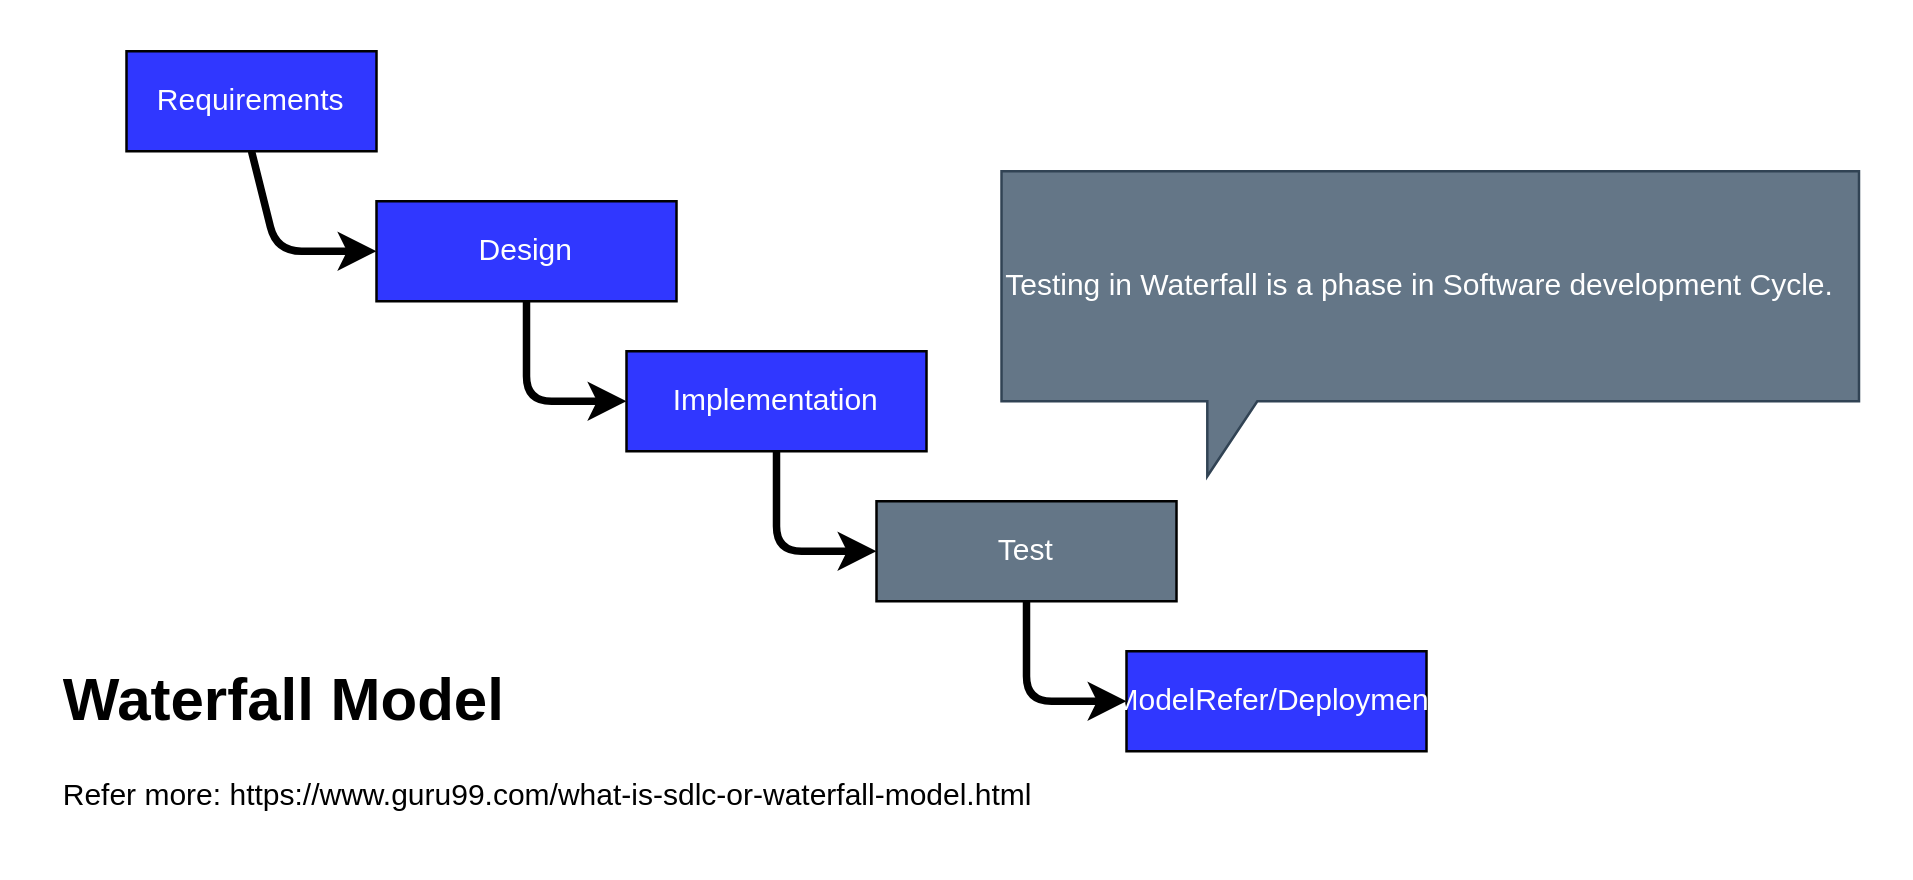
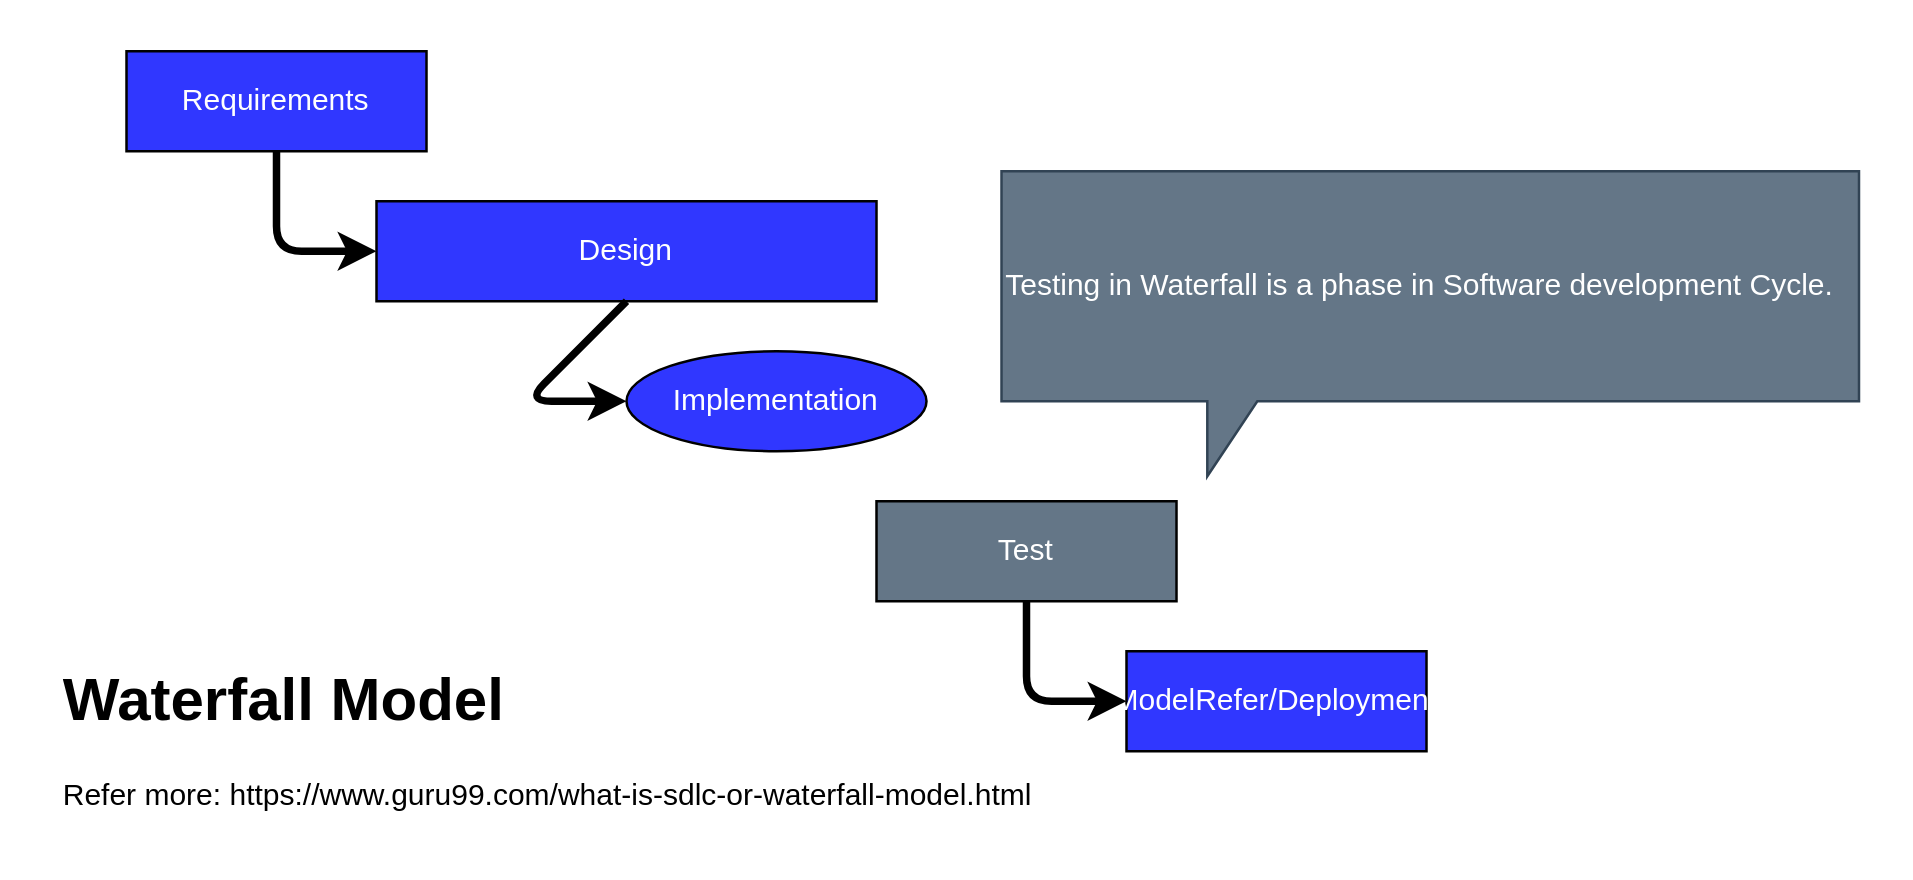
  <mxCell id="0" />
  <mxCell id="1" parent="0" />
- <mxCell id="2" value="Requirements" style="rounded=0;whiteSpace=wrap;html=1;fillColor=#3037FF;fontColor=#FFFFFF;" parent="1" vertex="1"><mxGeometry x="50" y="20" width="100" height="40" as="geometry" /></mxCell>
- <mxCell id="3" value="Design" style="rounded=0;whiteSpace=wrap;html=1;fillColor=#3037FF;fontColor=#FFFFFF;" parent="1" vertex="1"><mxGeometry x="150" y="80" width="120" height="40" as="geometry" /></mxCell>
- <mxCell id="4" value="Implementation" style="rounded=0;whiteSpace=wrap;html=1;fillColor=#3037FF;fontColor=#FFFFFF;" parent="1" vertex="1"><mxGeometry x="250" y="140" width="120" height="40" as="geometry" /></mxCell>
+ <mxCell id="2" value="Requirements" style="rounded=0;whiteSpace=wrap;html=1;fillColor=#3037FF;fontColor=#FFFFFF;" parent="1" vertex="1"><mxGeometry x="50" y="20" width="120" height="40" as="geometry" /></mxCell>
+ <mxCell id="3" value="Design" style="rounded=0;whiteSpace=wrap;html=1;fillColor=#3037FF;fontColor=#FFFFFF;" parent="1" vertex="1"><mxGeometry x="150" y="80" width="200" height="40" as="geometry" /></mxCell>
+ <mxCell id="4" value="Implementation" style="ellipse;whiteSpace=wrap;html=1;fillColor=#3037FF;fontColor=#FFFFFF;" parent="1" vertex="1"><mxGeometry x="250" y="140" width="120" height="40" as="geometry" /></mxCell>
  <mxCell id="5" value="" style="endArrow=classic;html=1;exitX=0.5;exitY=1;exitDx=0;exitDy=0;entryX=0;entryY=0.5;entryDx=0;entryDy=0;strokeWidth=3;" parent="1" source="2" target="3" edge="1"><mxGeometry width="50" height="50" relative="1" as="geometry"><mxPoint x="360" y="210" as="sourcePoint" /><mxPoint x="410" y="160" as="targetPoint" /><Array as="points"><mxPoint x="110" y="100" /></Array></mxGeometry></mxCell>
  <mxCell id="6" value="" style="endArrow=classic;html=1;exitX=0.5;exitY=1;exitDx=0;exitDy=0;entryX=0;entryY=0.5;entryDx=0;entryDy=0;strokeWidth=3;" parent="1" source="3" target="4" edge="1"><mxGeometry width="50" height="50" relative="1" as="geometry"><mxPoint x="120" y="70" as="sourcePoint" /><mxPoint x="160" y="110" as="targetPoint" /><Array as="points"><mxPoint x="210" y="160" /></Array></mxGeometry></mxCell>
  <mxCell id="7" value="Test" style="rounded=0;whiteSpace=wrap;html=1;fillColor=#647687;fontColor=#FFFFFF;" parent="1" vertex="1"><mxGeometry x="350" y="200" width="120" height="40" as="geometry" /></mxCell>
- <mxCell id="8" value="" style="endArrow=classic;html=1;exitX=0.5;exitY=1;exitDx=0;exitDy=0;entryX=0;entryY=0.5;entryDx=0;entryDy=0;strokeWidth=3;" parent="1" source="4" target="7" edge="1"><mxGeometry width="50" height="50" relative="1" as="geometry"><mxPoint x="220" y="130" as="sourcePoint" /><mxPoint x="260" y="170" as="targetPoint" /><Array as="points"><mxPoint x="310" y="220" /></Array></mxGeometry></mxCell>
  <mxCell id="9" value="&lt;h1&gt;Waterfall Model&lt;/h1&gt;&lt;p&gt;Refer more:&amp;nbsp;https://www.guru99.com/what-is-sdlc-or-waterfall-model.html&lt;/p&gt;" style="text;html=1;strokeColor=none;fillColor=none;spacing=5;spacingTop=-20;whiteSpace=wrap;overflow=hidden;rounded=0;" parent="1" vertex="1"><mxGeometry x="20" y="260" width="440" height="70" as="geometry" /></mxCell>
  <mxCell id="10" value="ModelRefer/Deployment" style="rounded=0;whiteSpace=wrap;html=1;fillColor=#3037FF;fontColor=#FFFFFF;" parent="1" vertex="1"><mxGeometry x="450" y="260" width="120" height="40" as="geometry" /></mxCell>
  <mxCell id="11" value="" style="endArrow=classic;html=1;exitX=0.5;exitY=1;exitDx=0;exitDy=0;entryX=0;entryY=0.5;entryDx=0;entryDy=0;strokeWidth=3;" parent="1" edge="1"><mxGeometry width="50" height="50" relative="1" as="geometry"><mxPoint x="410" y="240" as="sourcePoint" /><mxPoint x="450" y="280" as="targetPoint" /><Array as="points"><mxPoint x="410" y="280" /></Array></mxGeometry></mxCell>
  <mxCell id="12" value="Testing in Waterfall is a phase in Software development Cycle." style="shape=callout;whiteSpace=wrap;html=1;perimeter=calloutPerimeter;fillColor=#647687;fontColor=#ffffff;strokeColor=#314354;base=20;size=30;position=0.24;position2=0.24;align=left;" parent="1" vertex="1"><mxGeometry x="400" y="68" width="343" height="122" as="geometry" /></mxCell>
